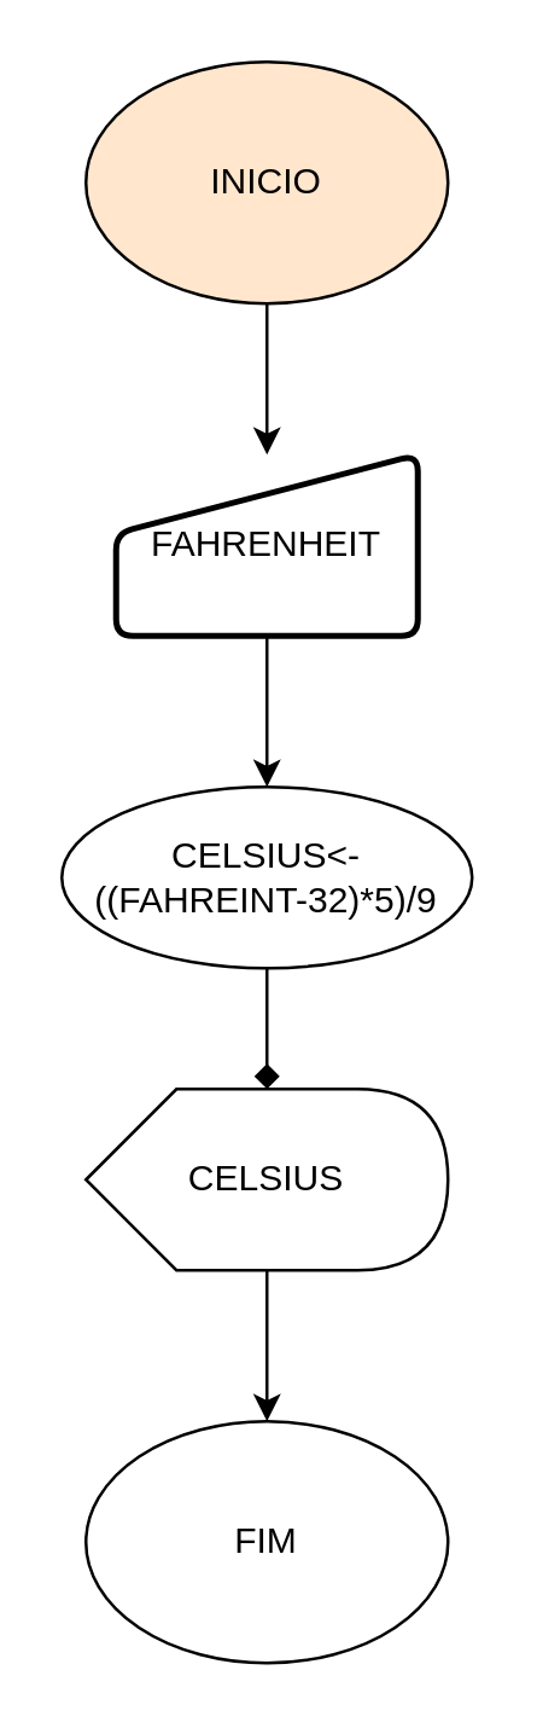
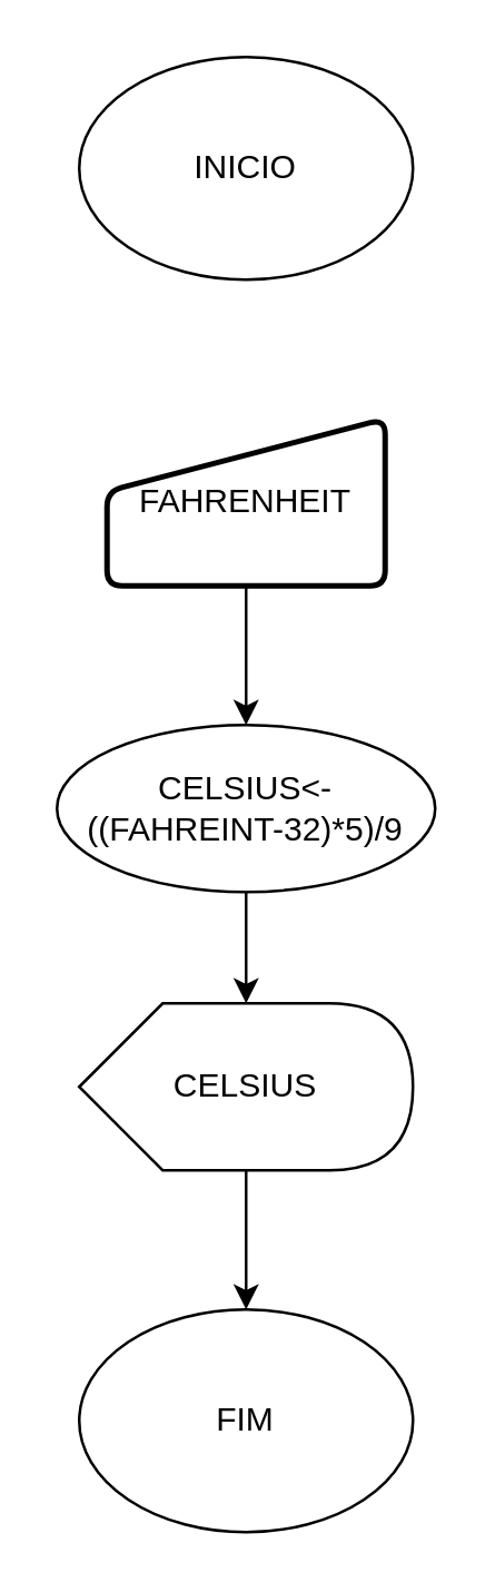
  <mxCell id="0" />
  <mxCell id="1" parent="0" />
- <mxCell id="2" value="" style="edgeStyle=orthogonalEdgeStyle;rounded=0;orthogonalLoop=1;jettySize=auto;html=1;" edge="1" parent="1" source="3" target="10"><mxGeometry relative="1" as="geometry" /></mxCell>
- <mxCell id="3" value="INICIO" style="ellipse;whiteSpace=wrap;html=1;fillColor=#ffe6cc;" parent="1" vertex="1"><mxGeometry x="28" y="20" width="120" height="80" as="geometry" /></mxCell>
- <mxCell id="4" style="rounded=0;orthogonalLoop=1;jettySize=auto;html=1;exitX=0.5;exitY=1;exitDx=0;exitDy=0;endArrow=diamond;" parent="1" source="5" target="8" edge="1"><mxGeometry relative="1" as="geometry" /></mxCell>
+ <mxCell id="3" value="INICIO" style="ellipse;whiteSpace=wrap;html=1;" parent="1" vertex="1"><mxGeometry x="28" y="20" width="120" height="80" as="geometry" /></mxCell>
+ <mxCell id="4" style="rounded=0;orthogonalLoop=1;jettySize=auto;html=1;exitX=0.5;exitY=1;exitDx=0;exitDy=0;" parent="1" source="5" target="8" edge="1"><mxGeometry relative="1" as="geometry" /></mxCell>
  <mxCell id="5" value="CELSIUS&amp;lt;- ((FAHREINT-32)*5)/9" style="ellipse;whiteSpace=wrap;html=1;" parent="1" vertex="1"><mxGeometry x="20" y="260" width="136" height="60" as="geometry" /></mxCell>
  <mxCell id="6" value="FIM" style="ellipse;whiteSpace=wrap;html=1;" parent="1" vertex="1"><mxGeometry x="28" y="470" width="120" height="80" as="geometry" /></mxCell>
  <mxCell id="7" style="rounded=0;orthogonalLoop=1;jettySize=auto;html=1;" parent="1" source="8" target="6" edge="1"><mxGeometry relative="1" as="geometry" /></mxCell>
  <mxCell id="8" value="CELSIUS" style="shape=display;whiteSpace=wrap;html=1;" parent="1" vertex="1"><mxGeometry x="28" y="360" width="120" height="60" as="geometry" /></mxCell>
  <mxCell id="9" value="" style="edgeStyle=none;rounded=0;orthogonalLoop=1;jettySize=auto;html=1;" edge="1" parent="1" source="10" target="5"><mxGeometry relative="1" as="geometry" /></mxCell>
  <mxCell id="10" value="&lt;span&gt;FAHRENHEIT&lt;/span&gt;" style="html=1;strokeWidth=2;shape=manualInput;whiteSpace=wrap;rounded=1;size=26;arcSize=11;" vertex="1" parent="1"><mxGeometry x="38" y="150" width="100" height="60" as="geometry" /></mxCell>
